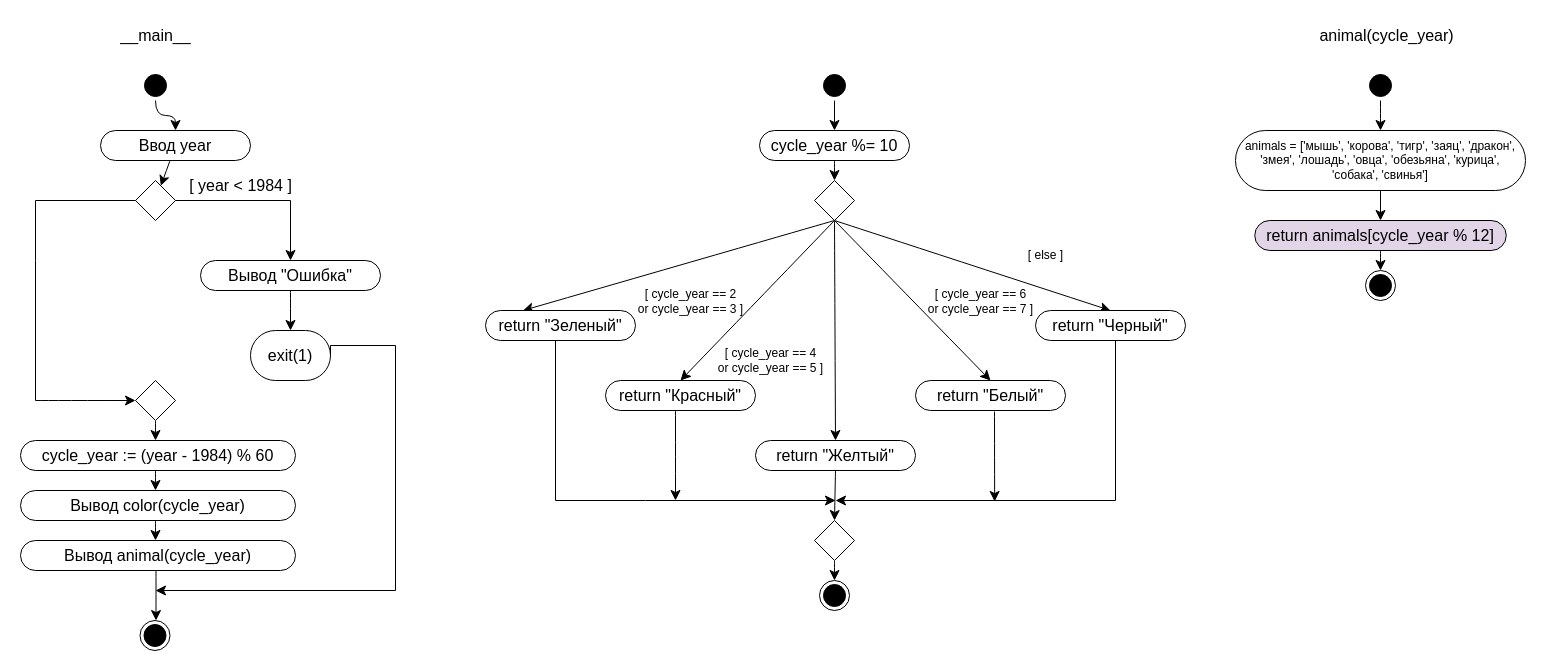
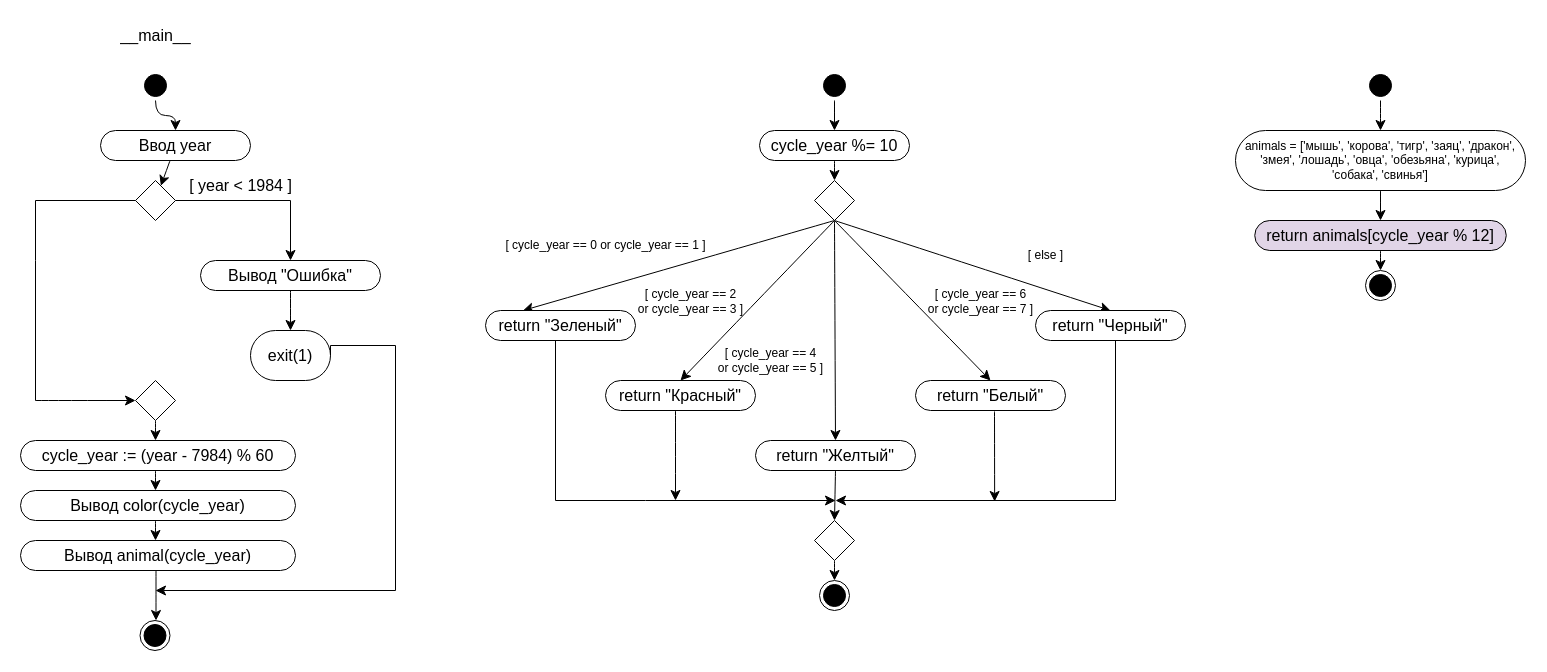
  <mxCell id="0" />
  <mxCell id="1" parent="0" />
  <mxCell id="2" value="" style="ellipse;html=1;shape=startState;fillColor=#000000;strokeColor=default;fontSize=16;" vertex="1" parent="1"><mxGeometry x="140" y="70" width="30" height="30" as="geometry" /></mxCell>
  <mxCell id="3" value="" style="edgeStyle=orthogonalEdgeStyle;html=1;verticalAlign=bottom;endArrow=classic;endSize=8;strokeColor=default;rounded=0;fontSize=12;curved=1;entryX=0.5;entryY=0;entryDx=0;entryDy=0;endFill=1;" edge="1" parent="1" source="2" target="5"><mxGeometry relative="1" as="geometry"><mxPoint x="155" y="123" as="targetPoint" /></mxGeometry></mxCell>
  <mxCell id="4" value="" style="edgeStyle=none;curved=1;rounded=0;orthogonalLoop=1;jettySize=auto;html=1;fontSize=12;startSize=8;endSize=8;" edge="1" parent="1" source="5" target="6"><mxGeometry relative="1" as="geometry" /></mxCell>
  <mxCell id="5" value="Ввод year" style="html=1;whiteSpace=wrap;fontSize=16;rounded=1;arcSize=50;" vertex="1" parent="1"><mxGeometry x="100" y="130" width="150" height="30" as="geometry" /></mxCell>
  <mxCell id="6" value="" style="rhombus;whiteSpace=wrap;html=1;fontSize=16;rounded=0;arcSize=50;" vertex="1" parent="1"><mxGeometry x="135" y="180" width="40" height="40" as="geometry" /></mxCell>
  <mxCell id="7" value="" style="edgeStyle=none;curved=1;rounded=0;orthogonalLoop=1;jettySize=auto;html=1;fontSize=12;startSize=8;endSize=8;" edge="1" parent="1" source="8" target="11"><mxGeometry relative="1" as="geometry" /></mxCell>
  <mxCell id="8" value="Вывод &quot;Ошибка&quot;" style="html=1;whiteSpace=wrap;fontSize=16;rounded=1;arcSize=50;" vertex="1" parent="1"><mxGeometry x="200" y="260" width="180" height="30" as="geometry" /></mxCell>
  <mxCell id="9" value="[ year &amp;lt; 1984 ]" style="text;html=1;align=center;verticalAlign=middle;resizable=0;points=[];autosize=1;strokeColor=none;fillColor=none;fontSize=16;" vertex="1" parent="1"><mxGeometry x="175" y="170" width="130" height="30" as="geometry" /></mxCell>
  <mxCell id="10" value="" style="edgeStyle=segmentEdgeStyle;endArrow=none;html=1;curved=0;rounded=0;endSize=8;startSize=8;sourcePerimeterSpacing=0;targetPerimeterSpacing=0;fontSize=12;endFill=0;" edge="1" parent="1"><mxGeometry width="140" relative="1" as="geometry"><mxPoint x="135" y="200" as="sourcePoint" /><mxPoint x="35" y="400" as="targetPoint" /><Array as="points"><mxPoint x="35" y="200" /><mxPoint x="35" y="260" /></Array></mxGeometry></mxCell>
  <mxCell id="11" value="exit(1)" style="html=1;whiteSpace=wrap;fontSize=16;rounded=1;arcSize=50;" vertex="1" parent="1"><mxGeometry x="250" y="330" width="80" height="50" as="geometry" /></mxCell>
  <mxCell id="12" style="edgeStyle=none;curved=1;rounded=0;orthogonalLoop=1;jettySize=auto;html=1;fontSize=12;startSize=8;endSize=8;entryX=0;entryY=0.5;entryDx=0;entryDy=0;" edge="1" parent="1" target="14"><mxGeometry relative="1" as="geometry"><mxPoint x="75" y="380" as="targetPoint" /><mxPoint x="35" y="400" as="sourcePoint" /></mxGeometry></mxCell>
  <mxCell id="13" style="edgeStyle=none;curved=1;rounded=0;orthogonalLoop=1;jettySize=auto;html=1;exitX=0.5;exitY=1;exitDx=0;exitDy=0;entryX=0.5;entryY=0;entryDx=0;entryDy=0;fontSize=12;startSize=8;endSize=8;" edge="1" parent="1" source="14"><mxGeometry relative="1" as="geometry"><mxPoint x="155" y="440" as="targetPoint" /></mxGeometry></mxCell>
  <mxCell id="14" value="" style="rhombus;whiteSpace=wrap;html=1;fontSize=16;rounded=0;arcSize=50;" vertex="1" parent="1"><mxGeometry x="135" y="380" width="40" height="40" as="geometry" /></mxCell>
  <mxCell id="15" value="" style="edgeStyle=segmentEdgeStyle;endArrow=classic;html=1;curved=0;rounded=0;endSize=8;startSize=8;sourcePerimeterSpacing=0;targetPerimeterSpacing=0;fontSize=12;entryX=0.5;entryY=0;entryDx=0;entryDy=0;" edge="1" parent="1" target="8"><mxGeometry width="140" relative="1" as="geometry"><mxPoint x="175" y="200" as="sourcePoint" /><mxPoint x="365" as="targetPoint" y="120" /><Array as="points"><mxPoint x="290" y="200" /></Array></mxGeometry></mxCell>
- <mxCell id="16" value="cycle_year :=&amp;nbsp;(year - 1984) % 60" style="html=1;whiteSpace=wrap;fontSize=16;rounded=1;arcSize=50;" vertex="1" parent="1"><mxGeometry x="20" y="440" width="275" height="30" as="geometry" /></mxCell>
+ <mxCell id="16" value="cycle_year :=&amp;nbsp;(year - 7984) % 60" style="html=1;whiteSpace=wrap;fontSize=16;rounded=1;arcSize=50;" vertex="1" parent="1"><mxGeometry x="20" y="440" width="275" height="30" as="geometry" /></mxCell>
  <mxCell id="17" value="Вывод color(cycle_year)" style="html=1;whiteSpace=wrap;fontSize=16;rounded=1;arcSize=50;" vertex="1" parent="1"><mxGeometry x="20" y="490" width="275" height="30" as="geometry" /></mxCell>
  <mxCell id="18" style="edgeStyle=none;curved=1;rounded=0;orthogonalLoop=1;jettySize=auto;html=1;exitX=0.5;exitY=1;exitDx=0;exitDy=0;entryX=0.5;entryY=0;entryDx=0;entryDy=0;fontSize=12;startSize=8;endSize=8;" edge="1" parent="1"><mxGeometry relative="1" as="geometry"><mxPoint x="155" y="490" as="targetPoint" /><mxPoint x="155" y="470" as="sourcePoint" /></mxGeometry></mxCell>
  <mxCell id="19" style="edgeStyle=none;curved=1;rounded=0;orthogonalLoop=1;jettySize=auto;html=1;exitX=0.5;exitY=1;exitDx=0;exitDy=0;entryX=0.5;entryY=0;entryDx=0;entryDy=0;fontSize=12;startSize=8;endSize=8;" edge="1" parent="1"><mxGeometry relative="1" as="geometry"><mxPoint x="155.5" y="570" as="sourcePoint" /><mxPoint x="155.5" y="620" as="targetPoint" /></mxGeometry></mxCell>
  <mxCell id="20" value="Вывод animal(cycle_year)" style="html=1;whiteSpace=wrap;fontSize=16;rounded=1;arcSize=50;" vertex="1" parent="1"><mxGeometry x="20" y="540" width="275" height="30" as="geometry" /></mxCell>
  <mxCell id="21" style="edgeStyle=none;curved=1;rounded=0;orthogonalLoop=1;jettySize=auto;html=1;exitX=0.5;exitY=1;exitDx=0;exitDy=0;entryX=0.5;entryY=0;entryDx=0;entryDy=0;fontSize=12;startSize=8;endSize=8;" edge="1" parent="1"><mxGeometry relative="1" as="geometry"><mxPoint x="155" y="540" as="targetPoint" /><mxPoint x="155" y="520" as="sourcePoint" /></mxGeometry></mxCell>
  <mxCell id="22" value="" style="ellipse;html=1;shape=endState;fillColor=#000000;strokeColor=#000000;fontSize=16;" vertex="1" parent="1"><mxGeometry x="139.5" y="620" width="30" height="30" as="geometry" /></mxCell>
  <mxCell id="23" value="" style="edgeStyle=segmentEdgeStyle;endArrow=classic;html=1;curved=0;rounded=0;endSize=8;startSize=8;sourcePerimeterSpacing=0;targetPerimeterSpacing=0;fontSize=12;exitX=1;exitY=0.5;exitDx=0;exitDy=0;" edge="1" parent="1" source="11"><mxGeometry width="140" relative="1" as="geometry"><mxPoint x="330" y="350" as="sourcePoint" /><mxPoint x="155" y="590" as="targetPoint" /><Array as="points"><mxPoint x="395" y="345" /><mxPoint x="395" y="590" /></Array></mxGeometry></mxCell>
  <mxCell id="24" value="__main__" style="text;html=1;align=center;verticalAlign=middle;resizable=0;points=[];autosize=1;strokeColor=none;fillColor=none;fontSize=16;" vertex="1" parent="1"><mxGeometry x="110" y="20" width="90" height="30" as="geometry" /></mxCell>
  <mxCell id="25" value="" style="ellipse;html=1;shape=startState;fillColor=#000000;strokeColor=default;fontSize=16;" vertex="1" parent="1"><mxGeometry x="819" y="70" width="30" height="30" as="geometry" /></mxCell>
  <mxCell id="26" value="" style="edgeStyle=orthogonalEdgeStyle;html=1;verticalAlign=bottom;endArrow=classic;endSize=8;strokeColor=default;rounded=0;fontSize=12;curved=1;entryX=0.5;entryY=0;entryDx=0;entryDy=0;endFill=1;" edge="1" source="25" target="27" parent="1"><mxGeometry relative="1" as="geometry"><mxPoint x="834" y="123" as="targetPoint" /></mxGeometry></mxCell>
  <mxCell id="27" value="cycle_year %= 10" style="html=1;whiteSpace=wrap;fontSize=16;rounded=1;arcSize=50;" vertex="1" parent="1"><mxGeometry x="759" y="130" width="150" height="30" as="geometry" /></mxCell>
  <mxCell id="28" style="edgeStyle=none;curved=1;rounded=0;orthogonalLoop=1;jettySize=auto;html=1;exitX=0.5;exitY=1;exitDx=0;exitDy=0;entryX=0.25;entryY=0;entryDx=0;entryDy=0;fontSize=12;startSize=8;endSize=8;" edge="1" parent="1" source="33" target="35"><mxGeometry relative="1" as="geometry" /></mxCell>
  <mxCell id="29" style="edgeStyle=none;curved=1;rounded=0;orthogonalLoop=1;jettySize=auto;html=1;exitX=0.5;exitY=1;exitDx=0;exitDy=0;entryX=0.5;entryY=0;entryDx=0;entryDy=0;fontSize=12;startSize=8;endSize=8;" edge="1" parent="1" source="33" target="37"><mxGeometry relative="1" as="geometry" /></mxCell>
  <mxCell id="30" style="edgeStyle=none;curved=1;rounded=0;orthogonalLoop=1;jettySize=auto;html=1;exitX=0.5;exitY=1;exitDx=0;exitDy=0;entryX=0.5;entryY=0;entryDx=0;entryDy=0;fontSize=12;startSize=8;endSize=8;" edge="1" parent="1" source="33" target="39"><mxGeometry relative="1" as="geometry" /></mxCell>
  <mxCell id="31" style="edgeStyle=none;curved=1;rounded=0;orthogonalLoop=1;jettySize=auto;html=1;exitX=0.5;exitY=1;exitDx=0;exitDy=0;entryX=0.5;entryY=0;entryDx=0;entryDy=0;fontSize=12;startSize=8;endSize=8;" edge="1" parent="1" source="33" target="41"><mxGeometry relative="1" as="geometry" /></mxCell>
  <mxCell id="32" style="edgeStyle=none;curved=1;rounded=0;orthogonalLoop=1;jettySize=auto;html=1;exitX=0.5;exitY=1;exitDx=0;exitDy=0;entryX=0.5;entryY=0;entryDx=0;entryDy=0;fontSize=12;startSize=8;endSize=8;" edge="1" parent="1" source="33" target="42"><mxGeometry relative="1" as="geometry" /></mxCell>
  <mxCell id="33" value="" style="rhombus;whiteSpace=wrap;html=1;fontSize=16;rounded=0;arcSize=50;" vertex="1" parent="1"><mxGeometry x="814" y="180" width="40" height="40" as="geometry" /></mxCell>
  <mxCell id="34" value="" style="edgeStyle=none;curved=1;rounded=0;orthogonalLoop=1;jettySize=auto;html=1;fontSize=12;startSize=8;endSize=8;" edge="1" target="33" parent="1"><mxGeometry relative="1" as="geometry"><mxPoint x="834" y="160" as="sourcePoint" /></mxGeometry></mxCell>
  <mxCell id="35" value="return &quot;Зеленый&quot;" style="html=1;whiteSpace=wrap;fontSize=16;rounded=1;arcSize=50;" vertex="1" parent="1"><mxGeometry x="485" y="310" width="150" height="30" as="geometry" /></mxCell>
  <mxCell id="36" style="edgeStyle=none;curved=1;rounded=0;orthogonalLoop=1;jettySize=auto;html=1;exitX=0.5;exitY=1;exitDx=0;exitDy=0;fontSize=12;startSize=8;endSize=8;" edge="1" parent="1"><mxGeometry relative="1" as="geometry"><mxPoint x="675" y="500" as="targetPoint" /><mxPoint x="675" y="410" as="sourcePoint" /></mxGeometry></mxCell>
  <mxCell id="37" value="return &quot;Красный&quot;" style="html=1;whiteSpace=wrap;fontSize=16;rounded=1;arcSize=50;" vertex="1" parent="1"><mxGeometry x="605" y="380" width="150" height="30" as="geometry" /></mxCell>
  <mxCell id="38" style="edgeStyle=none;curved=1;rounded=0;orthogonalLoop=1;jettySize=auto;html=1;exitX=0.5;exitY=1;exitDx=0;exitDy=0;entryX=0.5;entryY=0;entryDx=0;entryDy=0;fontSize=12;startSize=8;endSize=8;" edge="1" parent="1" source="39" target="49"><mxGeometry relative="1" as="geometry" /></mxCell>
  <mxCell id="39" value="return &quot;Желтый&quot;" style="html=1;whiteSpace=wrap;fontSize=16;rounded=1;arcSize=50;" vertex="1" parent="1"><mxGeometry x="755" y="440" width="160" height="30" as="geometry" /></mxCell>
  <mxCell id="40" style="edgeStyle=none;curved=1;rounded=0;orthogonalLoop=1;jettySize=auto;html=1;exitX=0.5;exitY=1;exitDx=0;exitDy=0;fontSize=12;startSize=8;endSize=8;" edge="1" parent="1"><mxGeometry relative="1" as="geometry"><mxPoint x="994.143" y="501" as="targetPoint" /><mxPoint x="994" y="411" as="sourcePoint" /></mxGeometry></mxCell>
  <mxCell id="41" value="return &quot;Белый&quot;" style="html=1;whiteSpace=wrap;fontSize=16;rounded=1;arcSize=50;" vertex="1" parent="1"><mxGeometry x="915" y="380" width="150" height="30" as="geometry" /></mxCell>
  <mxCell id="42" value="return &quot;Черный&quot;" style="html=1;whiteSpace=wrap;fontSize=16;rounded=1;arcSize=50;" vertex="1" parent="1"><mxGeometry x="1035" y="310" width="150" height="30" as="geometry" /></mxCell>
+ <mxCell id="43" value="[ cycle_year == 0 or cycle_year == 1 ]" style="text;html=1;align=center;verticalAlign=middle;resizable=0;points=[];autosize=1;strokeColor=none;fillColor=none;" vertex="1" parent="1"><mxGeometry x="455" y="230" width="300" height="30" as="geometry" /></mxCell>
  <mxCell id="44" value="[ cycle_year == 2&lt;br&gt;or cycle_year == 3 ]" style="text;html=1;align=center;verticalAlign=middle;resizable=0;points=[];autosize=1;strokeColor=none;fillColor=none;" vertex="1" parent="1"><mxGeometry x="625" y="281" width="130" height="40" as="geometry" /></mxCell>
  <mxCell id="45" value="[ cycle_year == 4&lt;br&gt;or cycle_year == 5 ]" style="text;html=1;align=center;verticalAlign=middle;resizable=0;points=[];autosize=1;strokeColor=none;fillColor=none;" vertex="1" parent="1"><mxGeometry x="705" y="340" width="130" height="40" as="geometry" /></mxCell>
  <mxCell id="46" value="[ cycle_year == 6&lt;br&gt;or cycle_year == 7 ]" style="text;html=1;align=center;verticalAlign=middle;resizable=0;points=[];autosize=1;strokeColor=none;fillColor=none;" vertex="1" parent="1"><mxGeometry x="915" y="281" width="130" height="40" as="geometry" /></mxCell>
  <mxCell id="47" value="[ else ]" style="text;html=1;align=center;verticalAlign=middle;resizable=0;points=[];autosize=1;strokeColor=none;fillColor=none;" vertex="1" parent="1"><mxGeometry x="1015" y="240" width="60" height="30" as="geometry" /></mxCell>
  <mxCell id="48" style="edgeStyle=none;curved=1;rounded=0;orthogonalLoop=1;jettySize=auto;html=1;exitX=0.5;exitY=1;exitDx=0;exitDy=0;entryX=0.5;entryY=0;entryDx=0;entryDy=0;fontSize=12;startSize=8;endSize=8;" edge="1" parent="1" target="52"><mxGeometry relative="1" as="geometry"><mxPoint x="834" y="560" as="sourcePoint" /><mxPoint x="835" y="580" as="targetPoint" /></mxGeometry></mxCell>
  <mxCell id="49" value="" style="rhombus;whiteSpace=wrap;html=1;fontSize=16;rounded=0;arcSize=50;" vertex="1" parent="1"><mxGeometry x="814" y="520" width="40" height="40" as="geometry" /></mxCell>
  <mxCell id="50" value="" style="edgeStyle=segmentEdgeStyle;endArrow=classic;html=1;curved=0;rounded=0;endSize=8;startSize=8;sourcePerimeterSpacing=0;targetPerimeterSpacing=0;fontSize=12;exitX=0.5;exitY=1;exitDx=0;exitDy=0;" edge="1" parent="1" source="35"><mxGeometry width="140" relative="1" as="geometry"><mxPoint x="505" y="450" as="sourcePoint" /><mxPoint x="835" y="500" as="targetPoint" /><Array as="points"><mxPoint x="555" y="340" /><mxPoint x="555" y="500" /><mxPoint x="645" y="500" /></Array></mxGeometry></mxCell>
  <mxCell id="51" value="" style="edgeStyle=segmentEdgeStyle;endArrow=classic;html=1;curved=0;rounded=0;endSize=8;startSize=8;sourcePerimeterSpacing=0;targetPerimeterSpacing=0;fontSize=12;exitX=0.5;exitY=1;exitDx=0;exitDy=0;" edge="1" parent="1" source="42"><mxGeometry width="140" relative="1" as="geometry"><mxPoint x="1065" y="430" as="sourcePoint" /><mxPoint x="835" y="500" as="targetPoint" /><Array as="points"><mxPoint x="1115" y="340" /><mxPoint x="1115" y="500" /></Array></mxGeometry></mxCell>
  <mxCell id="52" value="" style="ellipse;html=1;shape=endState;fillColor=#000000;strokeColor=#000000;fontSize=16;" vertex="1" parent="1"><mxGeometry x="819" y="580" width="30" height="30" as="geometry" /></mxCell>
  <mxCell id="53" value="" style="ellipse;html=1;shape=startState;fillColor=#000000;strokeColor=default;fontSize=16;" vertex="1" parent="1"><mxGeometry x="1365" y="70" width="30" height="30" as="geometry" /></mxCell>
  <mxCell id="54" value="" style="edgeStyle=orthogonalEdgeStyle;html=1;verticalAlign=bottom;endArrow=classic;endSize=8;strokeColor=default;rounded=0;fontSize=12;curved=1;entryX=0.5;entryY=0;entryDx=0;entryDy=0;endFill=1;" edge="1" source="53" parent="1"><mxGeometry relative="1" as="geometry"><mxPoint x="1380" y="130" as="targetPoint" /></mxGeometry></mxCell>
- <mxCell id="55" value="animal(cycle_year)" style="text;html=1;align=center;verticalAlign=middle;resizable=0;points=[];autosize=1;strokeColor=none;fillColor=none;fontSize=16;" vertex="1" parent="1"><mxGeometry x="1306" y="20" width="160" height="30" as="geometry" /></mxCell>
  <mxCell id="56" style="edgeStyle=none;curved=1;rounded=0;orthogonalLoop=1;jettySize=auto;html=1;exitX=0.5;exitY=1;exitDx=0;exitDy=0;entryX=0.5;entryY=0;entryDx=0;entryDy=0;fontSize=12;startSize=8;endSize=8;" edge="1" parent="1" source="57" target="58"><mxGeometry relative="1" as="geometry" /></mxCell>
  <mxCell id="57" value="animals = ['мышь', 'корова', 'тигр', 'заяц', 'дракон', 'змея', 'лошадь', 'овца', 'обезьяна', 'курица', 'собака', 'свинья']" style="html=1;whiteSpace=wrap;rounded=1;arcSize=50;" vertex="1" parent="1"><mxGeometry x="1235" y="130" width="290" height="60" as="geometry" /></mxCell>
  <mxCell id="58" value="return&amp;nbsp;animals[cycle_year % 12]" style="html=1;whiteSpace=wrap;rounded=1;arcSize=50;fontSize=16;fillColor=#e1d5e7;" vertex="1" parent="1"><mxGeometry x="1254.25" y="220" width="251.5" height="30" as="geometry" /></mxCell>
  <mxCell id="59" style="edgeStyle=none;curved=1;rounded=0;orthogonalLoop=1;jettySize=auto;html=1;exitX=0.5;exitY=1;exitDx=0;exitDy=0;entryX=0.5;entryY=0;entryDx=0;entryDy=0;fontSize=12;startSize=8;endSize=8;" edge="1" target="60" parent="1"><mxGeometry relative="1" as="geometry"><mxPoint x="1380" y="250" as="sourcePoint" /><mxPoint x="1381" y="270" as="targetPoint" /></mxGeometry></mxCell>
  <mxCell id="60" value="" style="ellipse;html=1;shape=endState;fillColor=#000000;strokeColor=#000000;fontSize=16;" vertex="1" parent="1"><mxGeometry x="1365" y="270" width="30" height="30" as="geometry" /></mxCell>
